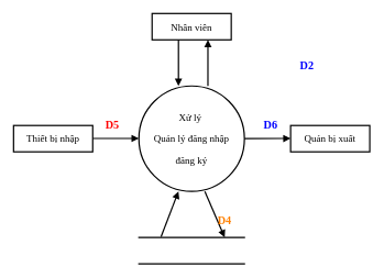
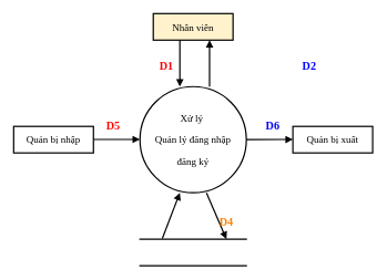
  <mxCell id="0" />
  <mxCell id="1" parent="0" />
- <mxCell id="2" value="&lt;pre style=&quot;font-size: 15px&quot;&gt;&lt;font face=&quot;Times New Roman&quot; style=&quot;font-size: 15px&quot;&gt;Thiết bị nhập&lt;/font&gt;&lt;/pre&gt;" style="rounded=0;whiteSpace=wrap;html=1;strokeWidth=2;fontSize=15;" parent="1" vertex="1"><mxGeometry x="20" y="190" width="120" height="40" as="geometry" /></mxCell>
+ <mxCell id="2" value="&lt;pre style=&quot;font-size: 15px&quot;&gt;&lt;font face=&quot;Times New Roman&quot; style=&quot;font-size: 15px&quot;&gt;Quản bị nhập&lt;/font&gt;&lt;/pre&gt;" style="rounded=0;whiteSpace=wrap;html=1;strokeWidth=2;fontSize=15;" parent="1" vertex="1"><mxGeometry x="20" y="190" width="120" height="40" as="geometry" /></mxCell>
  <mxCell id="3" value="&lt;pre style=&quot;font-size: 15px&quot;&gt;&lt;font face=&quot;Times New Roman&quot;&gt;Quản bị xuất&lt;/font&gt;&lt;/pre&gt;" style="rounded=0;whiteSpace=wrap;html=1;strokeWidth=2;" parent="1" vertex="1"><mxGeometry x="440" y="190" width="120" height="40" as="geometry" /></mxCell>
- <mxCell id="4" value="&lt;pre style=&quot;font-size: 15px&quot;&gt;&lt;font face=&quot;Times New Roman&quot;&gt;Nhân viên&lt;/font&gt;&lt;/pre&gt;" style="rounded=0;whiteSpace=wrap;html=1;strokeWidth=2;" parent="1" vertex="1"><mxGeometry x="230" y="20" width="120" height="40" as="geometry" /></mxCell>
+ <mxCell id="4" value="&lt;pre style=&quot;font-size: 15px&quot;&gt;&lt;font face=&quot;Times New Roman&quot;&gt;Nhân viên&lt;/font&gt;&lt;/pre&gt;" style="rounded=0;whiteSpace=wrap;html=1;strokeWidth=2;fillColor=#fff2cc;" parent="1" vertex="1"><mxGeometry x="230" y="20" width="120" height="40" as="geometry" /></mxCell>
  <mxCell id="5" value="&lt;pre style=&quot;font-size: 15px&quot;&gt;&lt;font face=&quot;Times New Roman&quot;&gt;Xử lý &lt;/font&gt;&lt;/pre&gt;&lt;pre style=&quot;font-size: 15px&quot;&gt;&lt;font face=&quot;Times New Roman&quot;&gt;Quản lý đăng nhập&lt;/font&gt;&lt;/pre&gt;&lt;pre style=&quot;font-size: 15px&quot;&gt;&lt;font face=&quot;Times New Roman&quot;&gt;đăng ký&lt;/font&gt;&lt;/pre&gt;" style="strokeWidth=2;html=1;shape=mxgraph.flowchart.start_1;whiteSpace=wrap;fontSize=15;" parent="1" vertex="1"><mxGeometry x="210" y="130" width="160" height="160" as="geometry" /></mxCell>
  <mxCell id="6" value="" style="endArrow=block;endFill=1;endSize=6;html=1;strokeWidth=2;" parent="1" edge="1"><mxGeometry width="100" relative="1" as="geometry"><mxPoint x="140" y="209.66" as="sourcePoint" /><mxPoint x="210" y="209.66" as="targetPoint" /></mxGeometry></mxCell>
  <mxCell id="7" value="" style="endArrow=block;endFill=1;endSize=6;html=1;strokeWidth=2;" parent="1" edge="1"><mxGeometry width="100" relative="1" as="geometry"><mxPoint x="370" y="209.9" as="sourcePoint" /><mxPoint x="440" y="209.66" as="targetPoint" /></mxGeometry></mxCell>
  <mxCell id="8" value="" style="endArrow=block;endFill=1;endSize=6;html=1;strokeWidth=2;" parent="1" edge="1"><mxGeometry width="100" relative="1" as="geometry"><mxPoint x="270" y="60" as="sourcePoint" /><mxPoint x="270" y="130" as="targetPoint" /></mxGeometry></mxCell>
  <mxCell id="9" value="" style="endArrow=block;endFill=1;endSize=6;html=1;strokeWidth=2;" parent="1" edge="1"><mxGeometry width="100" relative="1" as="geometry"><mxPoint x="314.66" y="130" as="sourcePoint" /><mxPoint x="314.66" y="60" as="targetPoint" /></mxGeometry></mxCell>
  <mxCell id="10" value="" style="html=1;dashed=0;whitespace=wrap;shape=partialRectangle;right=0;left=0;strokeWidth=2;" parent="1" vertex="1"><mxGeometry x="210" y="360" width="160" height="40" as="geometry" /></mxCell>
  <mxCell id="11" value="" style="endArrow=block;endFill=1;endSize=6;html=1;exitX=0.21;exitY=-0.026;exitDx=0;exitDy=0;exitPerimeter=0;strokeWidth=2;" parent="1" source="10" edge="1"><mxGeometry width="100" relative="1" as="geometry"><mxPoint x="270" y="360" as="sourcePoint" /><mxPoint x="270" y="290" as="targetPoint" /></mxGeometry></mxCell>
  <mxCell id="12" value="" style="endArrow=block;endFill=1;endSize=6;html=1;entryX=0.813;entryY=0;entryDx=0;entryDy=0;entryPerimeter=0;strokeWidth=2;" parent="1" target="10" edge="1"><mxGeometry width="100" relative="1" as="geometry"><mxPoint x="310" y="290" as="sourcePoint" /><mxPoint x="310" y="360" as="targetPoint" /></mxGeometry></mxCell>
  <mxCell id="13" value="&lt;font face=&quot;Times New Roman&quot; color=&quot;#0000ff&quot;&gt;&lt;span style=&quot;font-size: 17px&quot;&gt;D6&lt;/span&gt;&lt;/font&gt;" style="text;html=1;strokeColor=none;fillColor=none;align=center;verticalAlign=middle;whiteSpace=wrap;rounded=0;fontSize=16;fontStyle=1" parent="1" vertex="1"><mxGeometry x="390" y="180" width="40" height="20" as="geometry" /></mxCell>
  <mxCell id="14" value="&lt;font face=&quot;Times New Roman&quot; color=&quot;#ff0000&quot;&gt;&lt;span style=&quot;font-size: 17px&quot;&gt;D5&lt;/span&gt;&lt;/font&gt;" style="text;html=1;strokeColor=none;fillColor=none;align=center;verticalAlign=middle;whiteSpace=wrap;rounded=0;fontSize=16;fontStyle=1" parent="1" vertex="1"><mxGeometry x="150" y="180" width="40" height="20" as="geometry" /></mxCell>
+ <mxCell id="15" value="&lt;font face=&quot;Times New Roman&quot; color=&quot;#ff0000&quot;&gt;&lt;span style=&quot;font-size: 17px&quot;&gt;D1&lt;/span&gt;&lt;/font&gt;" style="text;html=1;strokeColor=none;fillColor=none;align=center;verticalAlign=middle;whiteSpace=wrap;rounded=0;fontSize=16;fontStyle=1" parent="1" vertex="1"><mxGeometry x="230" y="90" width="40" height="20" as="geometry" /></mxCell>
  <mxCell id="16" value="&lt;font face=&quot;Times New Roman&quot; color=&quot;#0000ff&quot;&gt;&lt;span style=&quot;font-size: 17px&quot;&gt;D2&lt;/span&gt;&lt;/font&gt;" style="text;html=1;strokeColor=none;fillColor=none;align=center;verticalAlign=middle;whiteSpace=wrap;rounded=0;fontSize=16;fontStyle=1" parent="1" vertex="1"><mxGeometry x="445" y="90" width="40" height="20" as="geometry" /></mxCell>
  <mxCell id="17" value="&lt;font face=&quot;Times New Roman&quot; color=&quot;#ff8000&quot;&gt;&lt;span style=&quot;font-size: 17px&quot;&gt;D4&lt;/span&gt;&lt;/font&gt;" style="text;html=1;strokeColor=none;fillColor=none;align=center;verticalAlign=middle;whiteSpace=wrap;rounded=0;fontSize=16;fontStyle=1" parent="1" vertex="1"><mxGeometry x="320" y="325" width="40" height="20" as="geometry" /></mxCell>
